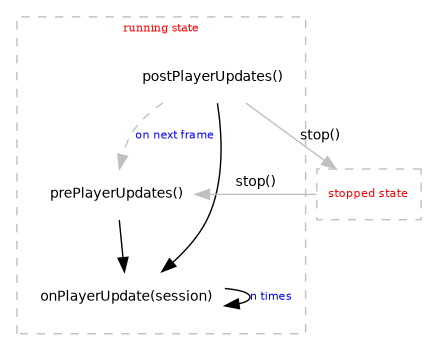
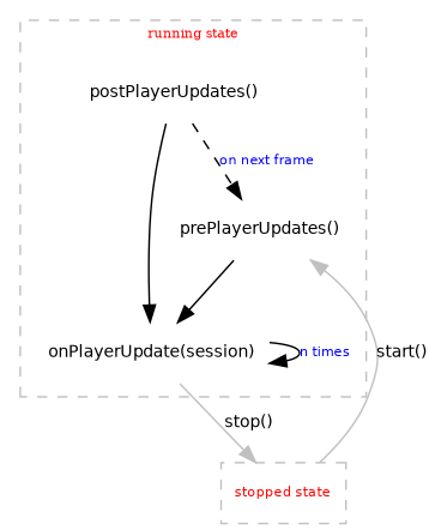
  digraph {
    node [fontname="Bitstream Vera Sans" fontsize=10 shape=plaintext]
    edge [fontname="Bitstream Vera Sans" fontsize=10]
    n1 [label="prePlayerUpdates()"]
    n2 [color=grey label="onPlayerUpdate(session)" style=dashed]
    n3 [label="postPlayerUpdates()"]
    n4 [color=grey fontcolor=red fontsize=8 label="stopped state" shape=box style=dashed]
    subgraph cluster_1 {
      color=grey
      fontcolor=red
      fontsize=8
      label="running state"
      shape=box
      style=dashed
      n1
      n2
      n3
    }
    n1 -> n2
    n2 -> n2 [fontcolor=blue fontsize=8 label="n times"]
-   n3 -> n1 [fontcolor=blue fontsize=8 label="on next frame" style=dashed color=grey]
+   n3 -> n1 [fontcolor=blue fontsize=8 label="on next frame" style=dashed]
    n3 -> n2
-   n3 -> n4 [color=grey label="stop()"]
-   n4 -> n1 [color=grey label="stop()"]
+   n2 -> n4 [color=grey label="stop()"]
+   n4 -> n1 [color=grey label="start()"]
  }
